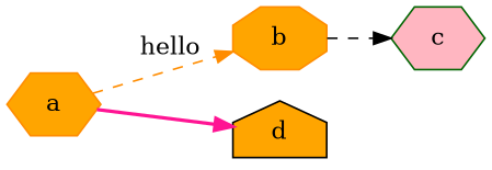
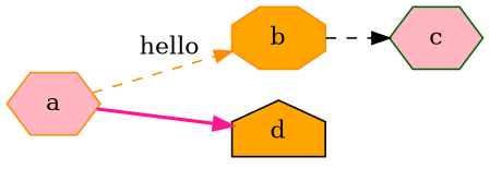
  digraph {
    rankdir=LR
    node [color=darkorange fillcolor=orange shape=hexagon style=filled]
    edge [style=dashed]
    b [shape=octagon]
-   a
+   a [fillcolor=lightpink]
    d [color=black shape=house]
    c [color=darkgreen fillcolor=lightpink]
    b -> c [color=black]
    a -> b [color=darkorange label=" hello"]
    a -> d [color=deeppink style=bold]
  }
